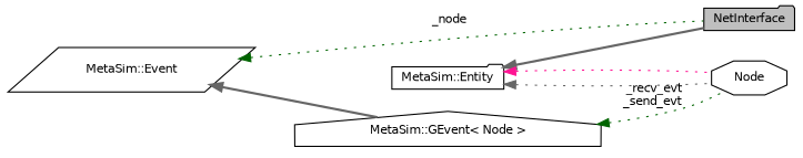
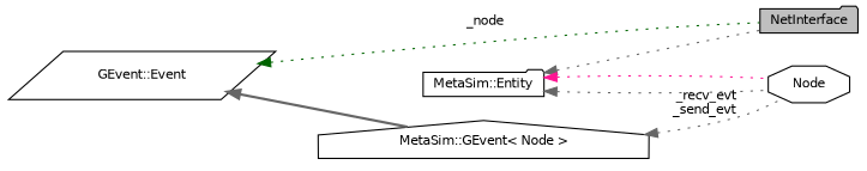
  digraph {
    rankdir=LR
    node [color=black fillcolor=white fontname=Helvetica fontsize=10 shape=folder style=filled]
    edge [color=gray40 dir=back fontname=Helvetica fontsize=10 labelfontname=Helvetica labelfontsize=10 style=dotted]
    n1 [fillcolor=grey75 fontcolor=black height=0.2 label=NetInterface width=0.4]
    n2 [height=0.2 label="MetaSim::Entity" width=0.4]
    n3 [height=0.2 label="Node" shape=octagon width=0.4]
    n4 [height=0.2 label="MetaSim::GEvent\< Node \>" shape=house width=0.4]
-   n5 [height=0.2 label="MetaSim::Event" shape=parallelogram width=0.4]
-   n2 -> n1 [style=bold]
+   n5 [height=0.2 label="GEvent::Event" shape=parallelogram width=0.4]
+   n2 -> n1
    n2 -> n3
    n2 -> n3 [color=deeppink]
-   n4 -> n3 [color=darkgreen label=" _recv_evt\n_send_evt"]
+   n4 -> n3 [label=" _recv_evt\n_send_evt"]
    n5 -> n1 [color=darkgreen label=" _node"]
    n5 -> n4 [style=bold]
  }
